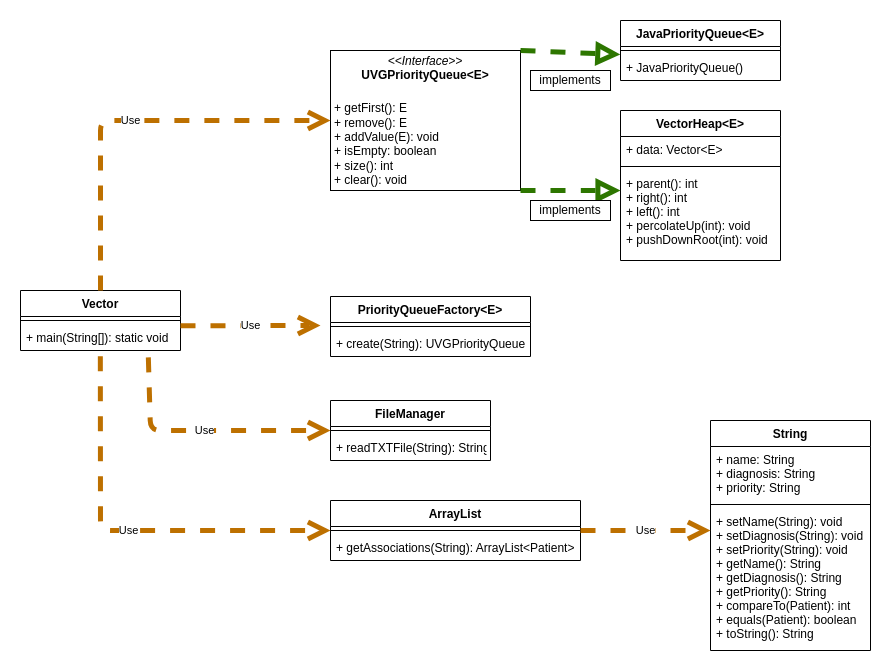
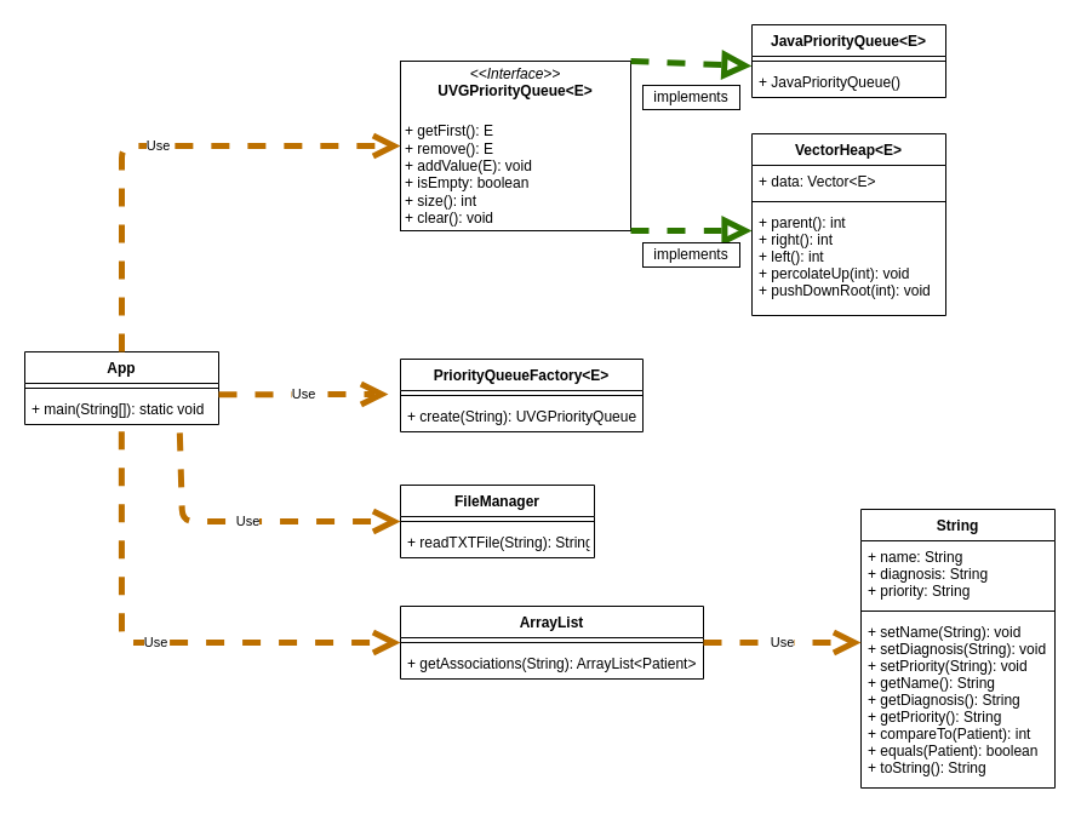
  <mxCell id="0" />
  <mxCell id="1" parent="0" />
- <mxCell id="2" value="Vector" style="swimlane;fontStyle=1;align=center;verticalAlign=top;childLayout=stackLayout;horizontal=1;startSize=26;horizontalStack=0;resizeParent=1;resizeParentMax=0;resizeLast=0;collapsible=1;marginBottom=0;" vertex="1" parent="1"><mxGeometry x="20" y="290" width="160" height="60" as="geometry" /></mxCell>
+ <mxCell id="2" value="App" style="swimlane;fontStyle=1;align=center;verticalAlign=top;childLayout=stackLayout;horizontal=1;startSize=26;horizontalStack=0;resizeParent=1;resizeParentMax=0;resizeLast=0;collapsible=1;marginBottom=0;" vertex="1" parent="1"><mxGeometry x="20" y="290" width="160" height="60" as="geometry" /></mxCell>
  <mxCell id="3" value="" style="line;strokeWidth=1;fillColor=none;align=left;verticalAlign=middle;spacingTop=-1;spacingLeft=3;spacingRight=3;rotatable=0;labelPosition=right;points=[];portConstraint=eastwest;strokeColor=inherit;" vertex="1" parent="2"><mxGeometry y="26" width="160" height="8" as="geometry" /></mxCell>
  <mxCell id="4" value="+ main(String[]): static void" style="text;strokeColor=none;fillColor=none;align=left;verticalAlign=top;spacingLeft=4;spacingRight=4;overflow=hidden;rotatable=0;points=[[0,0.5],[1,0.5]];portConstraint=eastwest;" vertex="1" parent="2"><mxGeometry y="34" width="160" height="26" as="geometry" /></mxCell>
  <mxCell id="5" value="FileManager" style="swimlane;fontStyle=1;align=center;verticalAlign=top;childLayout=stackLayout;horizontal=1;startSize=26;horizontalStack=0;resizeParent=1;resizeParentMax=0;resizeLast=0;collapsible=1;marginBottom=0;" vertex="1" parent="1"><mxGeometry x="330" y="400" width="160" height="60" as="geometry" /></mxCell>
  <mxCell id="6" value="" style="line;strokeWidth=1;fillColor=none;align=left;verticalAlign=middle;spacingTop=-1;spacingLeft=3;spacingRight=3;rotatable=0;labelPosition=right;points=[];portConstraint=eastwest;strokeColor=inherit;" vertex="1" parent="5"><mxGeometry y="26" width="160" height="8" as="geometry" /></mxCell>
  <mxCell id="7" value="+ readTXTFile(String): String" style="text;strokeColor=none;fillColor=none;align=left;verticalAlign=top;spacingLeft=4;spacingRight=4;overflow=hidden;rotatable=0;points=[[0,0.5],[1,0.5]];portConstraint=eastwest;" vertex="1" parent="5"><mxGeometry y="34" width="160" height="26" as="geometry" /></mxCell>
  <mxCell id="8" value="&lt;p style=&quot;margin:0px;margin-top:4px;text-align:center;&quot;&gt;&lt;i&gt;&amp;lt;&amp;lt;Interface&amp;gt;&amp;gt;&lt;/i&gt;&lt;br&gt;&lt;b&gt;UVGPriorityQueue&amp;lt;E&amp;gt;&lt;/b&gt;&lt;/p&gt;&lt;p style=&quot;margin:0px;margin-top:4px;text-align:center;&quot;&gt;&lt;b&gt;&lt;br&gt;&lt;/b&gt;&lt;/p&gt;&lt;p style=&quot;margin:0px;margin-left:4px;&quot;&gt;+ getFirst(): E&lt;br&gt;+ remove(): E&lt;/p&gt;&lt;p style=&quot;margin:0px;margin-left:4px;&quot;&gt;+ addValue(E): void&lt;/p&gt;&lt;p style=&quot;margin:0px;margin-left:4px;&quot;&gt;+ isEmpty: boolean&lt;/p&gt;&lt;p style=&quot;margin:0px;margin-left:4px;&quot;&gt;+ size(): int&lt;/p&gt;&lt;p style=&quot;margin:0px;margin-left:4px;&quot;&gt;+ clear(): void&lt;/p&gt;" style="verticalAlign=top;align=left;overflow=fill;fontSize=12;fontFamily=Helvetica;html=1;" vertex="1" parent="1"><mxGeometry x="330" y="50" width="190" height="140" as="geometry" /></mxCell>
  <mxCell id="9" value="VectorHeap&lt;E&gt;" style="swimlane;fontStyle=1;align=center;verticalAlign=top;childLayout=stackLayout;horizontal=1;startSize=26;horizontalStack=0;resizeParent=1;resizeParentMax=0;resizeLast=0;collapsible=1;marginBottom=0;" vertex="1" parent="1"><mxGeometry x="620" y="110" width="160" height="150" as="geometry" /></mxCell>
  <mxCell id="10" value="+ data: Vector&lt;E&gt;" style="text;strokeColor=none;fillColor=none;align=left;verticalAlign=top;spacingLeft=4;spacingRight=4;overflow=hidden;rotatable=0;points=[[0,0.5],[1,0.5]];portConstraint=eastwest;" vertex="1" parent="9"><mxGeometry y="26" width="160" height="26" as="geometry" /></mxCell>
  <mxCell id="11" value="" style="line;strokeWidth=1;fillColor=none;align=left;verticalAlign=middle;spacingTop=-1;spacingLeft=3;spacingRight=3;rotatable=0;labelPosition=right;points=[];portConstraint=eastwest;strokeColor=inherit;" vertex="1" parent="9"><mxGeometry y="52" width="160" height="8" as="geometry" /></mxCell>
  <mxCell id="12" value="+ parent(): int&#10;+ right(): int&#10;+ left(): int&#10;+ percolateUp(int): void&#10;+ pushDownRoot(int): void" style="text;strokeColor=none;fillColor=none;align=left;verticalAlign=top;spacingLeft=4;spacingRight=4;overflow=hidden;rotatable=0;points=[[0,0.5],[1,0.5]];portConstraint=eastwest;" vertex="1" parent="9"><mxGeometry y="60" width="160" height="90" as="geometry" /></mxCell>
  <mxCell id="13" value="ArrayList" style="swimlane;fontStyle=1;align=center;verticalAlign=top;childLayout=stackLayout;horizontal=1;startSize=26;horizontalStack=0;resizeParent=1;resizeParentMax=0;resizeLast=0;collapsible=1;marginBottom=0;" vertex="1" parent="1"><mxGeometry x="330" y="500" width="250" height="60" as="geometry" /></mxCell>
  <mxCell id="14" value="" style="line;strokeWidth=1;fillColor=none;align=left;verticalAlign=middle;spacingTop=-1;spacingLeft=3;spacingRight=3;rotatable=0;labelPosition=right;points=[];portConstraint=eastwest;strokeColor=inherit;" vertex="1" parent="13"><mxGeometry y="26" width="250" height="8" as="geometry" /></mxCell>
  <mxCell id="15" value="+ getAssociations(String): ArrayList&lt;Patient&gt;" style="text;strokeColor=none;fillColor=none;align=left;verticalAlign=top;spacingLeft=4;spacingRight=4;overflow=hidden;rotatable=0;points=[[0,0.5],[1,0.5]];portConstraint=eastwest;" vertex="1" parent="13"><mxGeometry y="34" width="250" height="26" as="geometry" /></mxCell>
  <mxCell id="16" value="JavaPriorityQueue&lt;E&gt;" style="swimlane;fontStyle=1;align=center;verticalAlign=top;childLayout=stackLayout;horizontal=1;startSize=26;horizontalStack=0;resizeParent=1;resizeParentMax=0;resizeLast=0;collapsible=1;marginBottom=0;" vertex="1" parent="1"><mxGeometry x="620" y="20" width="160" height="60" as="geometry" /></mxCell>
  <mxCell id="17" value="" style="line;strokeWidth=1;fillColor=none;align=left;verticalAlign=middle;spacingTop=-1;spacingLeft=3;spacingRight=3;rotatable=0;labelPosition=right;points=[];portConstraint=eastwest;strokeColor=inherit;" vertex="1" parent="16"><mxGeometry y="26" width="160" height="8" as="geometry" /></mxCell>
  <mxCell id="18" value="+ JavaPriorityQueue()" style="text;strokeColor=none;fillColor=none;align=left;verticalAlign=top;spacingLeft=4;spacingRight=4;overflow=hidden;rotatable=0;points=[[0,0.5],[1,0.5]];portConstraint=eastwest;" vertex="1" parent="16"><mxGeometry y="34" width="160" height="26" as="geometry" /></mxCell>
  <mxCell id="19" value="PriorityQueueFactory&lt;E&gt;" style="swimlane;fontStyle=1;align=center;verticalAlign=top;childLayout=stackLayout;horizontal=1;startSize=26;horizontalStack=0;resizeParent=1;resizeParentMax=0;resizeLast=0;collapsible=1;marginBottom=0;" vertex="1" parent="1"><mxGeometry x="330" y="296" width="200" height="60" as="geometry" /></mxCell>
  <mxCell id="20" value="" style="line;strokeWidth=1;fillColor=none;align=left;verticalAlign=middle;spacingTop=-1;spacingLeft=3;spacingRight=3;rotatable=0;labelPosition=right;points=[];portConstraint=eastwest;strokeColor=inherit;" vertex="1" parent="19"><mxGeometry y="26" width="200" height="8" as="geometry" /></mxCell>
  <mxCell id="21" value="+ create(String): UVGPriorityQueue" style="text;strokeColor=none;fillColor=none;align=left;verticalAlign=top;spacingLeft=4;spacingRight=4;overflow=hidden;rotatable=0;points=[[0,0.5],[1,0.5]];portConstraint=eastwest;" vertex="1" parent="19"><mxGeometry y="34" width="200" height="26" as="geometry" /></mxCell>
  <mxCell id="22" value="String" style="swimlane;fontStyle=1;align=center;verticalAlign=top;childLayout=stackLayout;horizontal=1;startSize=26;horizontalStack=0;resizeParent=1;resizeParentMax=0;resizeLast=0;collapsible=1;marginBottom=0;" vertex="1" parent="1"><mxGeometry x="710" y="420" width="160" height="230" as="geometry" /></mxCell>
  <mxCell id="23" value="+ name: String&#10;+ diagnosis: String&#10;+ priority: String" style="text;strokeColor=none;fillColor=none;align=left;verticalAlign=top;spacingLeft=4;spacingRight=4;overflow=hidden;rotatable=0;points=[[0,0.5],[1,0.5]];portConstraint=eastwest;" vertex="1" parent="22"><mxGeometry y="26" width="160" height="54" as="geometry" /></mxCell>
  <mxCell id="24" value="" style="line;strokeWidth=1;fillColor=none;align=left;verticalAlign=middle;spacingTop=-1;spacingLeft=3;spacingRight=3;rotatable=0;labelPosition=right;points=[];portConstraint=eastwest;strokeColor=inherit;" vertex="1" parent="22"><mxGeometry y="80" width="160" height="8" as="geometry" /></mxCell>
  <mxCell id="25" value="+ setName(String): void&#10;+ setDiagnosis(String): void&#10;+ setPriority(String): void&#10;+ getName(): String&#10;+ getDiagnosis(): String&#10;+ getPriority(): String&#10;+ compareTo(Patient): int&#10;+ equals(Patient): boolean&#10;+ toString(): String" style="text;strokeColor=none;fillColor=none;align=left;verticalAlign=top;spacingLeft=4;spacingRight=4;overflow=hidden;rotatable=0;points=[[0,0.5],[1,0.5]];portConstraint=eastwest;" vertex="1" parent="22"><mxGeometry y="88" width="160" height="142" as="geometry" /></mxCell>
  <mxCell id="26" value="Use" style="endArrow=open;endSize=12;dashed=1;html=1;entryX=0;entryY=0.5;entryDx=0;entryDy=0;exitX=0.5;exitY=0;exitDx=0;exitDy=0;strokeWidth=5;fillColor=#f0a30a;strokeColor=#BD7000;" edge="1" parent="1" source="2" target="8"><mxGeometry width="160" relative="1" as="geometry"><mxPoint x="210" y="260" as="sourcePoint" /><mxPoint x="280" y="180" as="targetPoint" /><Array as="points"><mxPoint x="100" y="120" /></Array></mxGeometry></mxCell>
  <mxCell id="27" value="Use" style="endArrow=open;endSize=12;dashed=1;html=1;strokeWidth=5;fillColor=#f0a30a;strokeColor=#BD7000;" edge="1" parent="1"><mxGeometry width="160" relative="1" as="geometry"><mxPoint x="180" y="325.29" as="sourcePoint" /><mxPoint x="320" y="325" as="targetPoint" /><mxPoint as="offset" /></mxGeometry></mxCell>
  <mxCell id="28" value="Use" style="endArrow=open;endSize=12;dashed=1;html=1;exitX=0.799;exitY=1.264;exitDx=0;exitDy=0;exitPerimeter=0;entryX=0;entryY=0.5;entryDx=0;entryDy=0;fillColor=#f0a30a;strokeColor=#BD7000;strokeWidth=5;" edge="1" parent="1" source="4" target="5"><mxGeometry width="160" relative="1" as="geometry"><mxPoint x="140" y="390" as="sourcePoint" /><mxPoint x="300" y="390" as="targetPoint" /><Array as="points"><mxPoint x="150" y="430" /></Array></mxGeometry></mxCell>
  <mxCell id="29" value="Use" style="endArrow=open;endSize=12;dashed=1;html=1;exitX=0.499;exitY=1.22;exitDx=0;exitDy=0;exitPerimeter=0;entryX=0;entryY=0.5;entryDx=0;entryDy=0;fillColor=#f0a30a;strokeColor=#BD7000;strokeWidth=5;" edge="1" parent="1" source="4" target="13"><mxGeometry width="160" relative="1" as="geometry"><mxPoint x="120" y="520" as="sourcePoint" /><mxPoint x="150" y="630" as="targetPoint" /><Array as="points"><mxPoint x="100" y="530" /></Array></mxGeometry></mxCell>
  <mxCell id="30" value="" style="endArrow=block;dashed=1;endFill=0;endSize=12;html=1;exitX=1;exitY=1;exitDx=0;exitDy=0;fillColor=#60a917;strokeColor=#2D7600;strokeWidth=5;" edge="1" parent="1" source="8"><mxGeometry width="160" relative="1" as="geometry"><mxPoint x="460" y="220" as="sourcePoint" /><mxPoint x="620" y="190" as="targetPoint" /><Array as="points"><mxPoint x="580" y="190" /></Array></mxGeometry></mxCell>
  <mxCell id="31" value="" style="endArrow=block;dashed=1;endFill=0;endSize=12;html=1;exitX=1;exitY=0;exitDx=0;exitDy=0;fillColor=#60a917;strokeColor=#2D7600;strokeWidth=5;entryX=-0.001;entryY=1;entryDx=0;entryDy=0;entryPerimeter=0;" edge="1" parent="1" source="8" target="17"><mxGeometry width="160" relative="1" as="geometry"><mxPoint y="200" as="sourcePoint" x="530" /><mxPoint x="610" y="50" as="targetPoint" /><Array as="points" /></mxGeometry></mxCell>
  <mxCell id="32" value="Use" style="endArrow=open;endSize=12;dashed=1;html=1;exitX=1;exitY=0.5;exitDx=0;exitDy=0;fillColor=#f0a30a;strokeColor=#BD7000;strokeWidth=5;" edge="1" parent="1" source="13"><mxGeometry width="160" relative="1" as="geometry"><mxPoint x="157.84" y="366.864" as="sourcePoint" /><mxPoint x="710" y="530" as="targetPoint" /><Array as="points" /></mxGeometry></mxCell>
  <mxCell id="33" value="implements" style="rounded=0;whiteSpace=wrap;html=1;" vertex="1" parent="1"><mxGeometry y="200" width="80" height="20" as="geometry" x="530" /></mxCell>
  <mxCell id="34" value="implements" style="rounded=0;whiteSpace=wrap;html=1;" vertex="1" parent="1"><mxGeometry y="70" width="80" height="20" as="geometry" x="530" /></mxCell>
